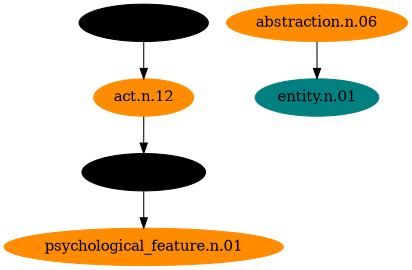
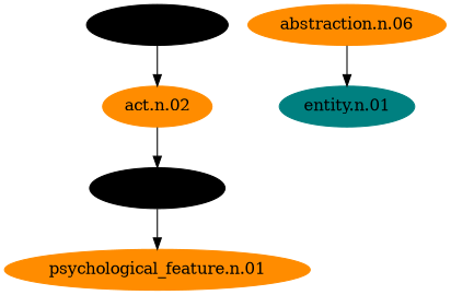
  digraph {
    node [color=darkorange style=filled]
    "action.n.01" [color=black]
-   "act.n.02" [label="act.n.12"]
+   "act.n.02"
    "event.n.01" [color=black]
    "psychological_feature.n.01"
    "entity.n.01" [color=teal]
    "abstraction.n.06"
    "action.n.01" -> "act.n.02"
    "act.n.02" -> "event.n.01"
    "event.n.01" -> "psychological_feature.n.01"
    "abstraction.n.06" -> "entity.n.01"
  }
